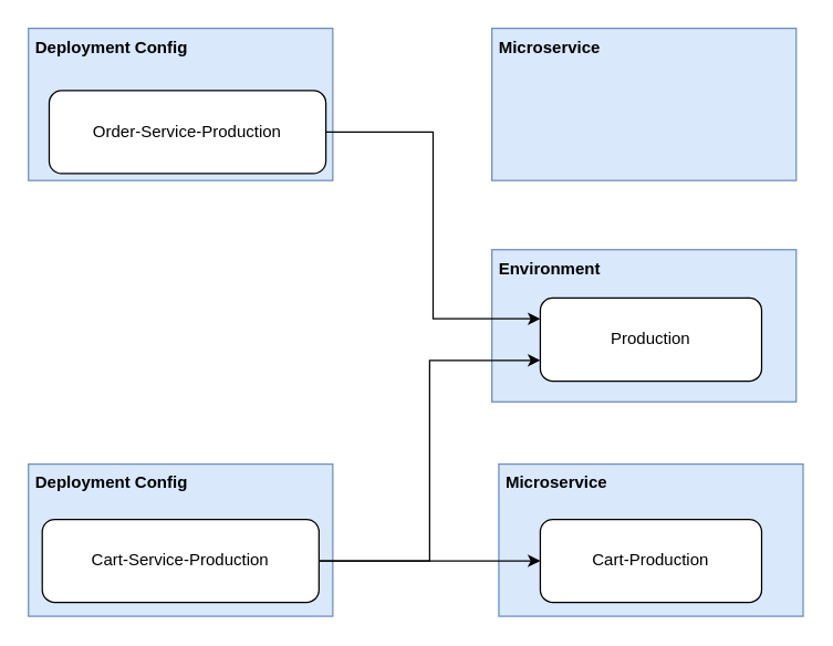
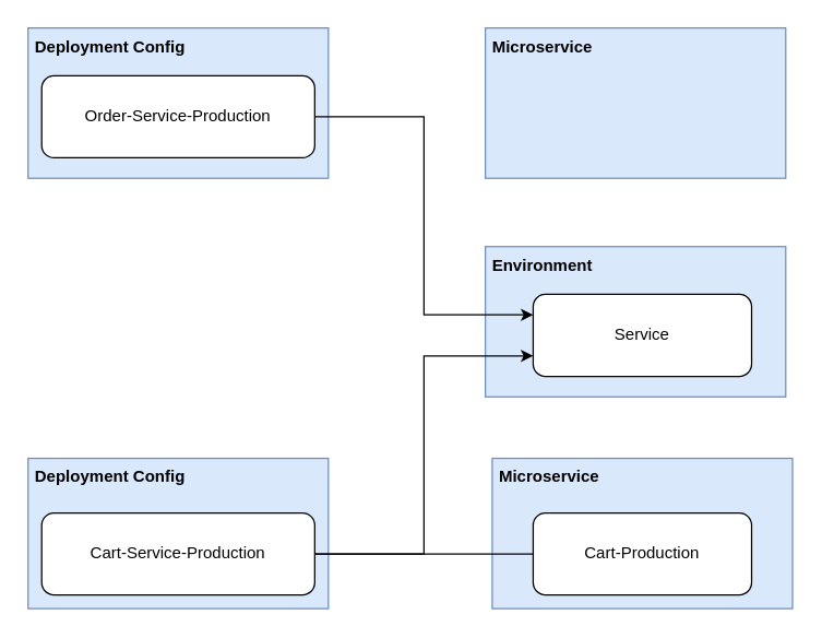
  <mxCell id="0" />
  <mxCell id="1" parent="0" />
  <mxCell id="2" value="&lt;b&gt;&amp;nbsp;Environment&lt;/b&gt;" style="rounded=0;whiteSpace=wrap;html=1;align=left;verticalAlign=top;fillColor=#dae8fc;strokeColor=#6c8ebf;" parent="1" vertex="1"><mxGeometry x="355" y="180" width="220" height="110" as="geometry" /></mxCell>
  <mxCell id="3" value="&lt;b&gt;&amp;nbsp;Microservice&lt;/b&gt;" style="rounded=0;whiteSpace=wrap;html=1;align=left;verticalAlign=top;fillColor=#dae8fc;strokeColor=#6c8ebf;" parent="1" vertex="1"><mxGeometry x="355" y="20" width="220" height="110" as="geometry" /></mxCell>
  <mxCell id="4" value="&lt;b&gt;&amp;nbsp;Microservice&lt;/b&gt;" style="rounded=0;whiteSpace=wrap;html=1;align=left;verticalAlign=top;fillColor=#dae8fc;strokeColor=#6c8ebf;" parent="1" vertex="1"><mxGeometry x="360" y="335" width="220" height="110" as="geometry" /></mxCell>
  <mxCell id="5" value="&lt;b&gt;&amp;nbsp;Deployment Config&lt;/b&gt;" style="rounded=0;whiteSpace=wrap;html=1;align=left;verticalAlign=top;fillColor=#dae8fc;strokeColor=#6c8ebf;" parent="1" vertex="1"><mxGeometry x="20" y="20" width="220" height="110" as="geometry" /></mxCell>
  <mxCell id="6" value="&lt;b&gt;&amp;nbsp;Deployment Config&lt;/b&gt;" style="rounded=0;whiteSpace=wrap;html=1;align=left;verticalAlign=top;fillColor=#dae8fc;strokeColor=#6c8ebf;" parent="1" vertex="1"><mxGeometry x="20" y="335" width="220" height="110" as="geometry" /></mxCell>
  <mxCell id="7" style="edgeStyle=orthogonalEdgeStyle;rounded=0;orthogonalLoop=1;jettySize=auto;html=1;entryX=0;entryY=0.25;entryDx=0;entryDy=0;" parent="1" source="8" target="9" edge="1"><mxGeometry relative="1" as="geometry" /></mxCell>
- <mxCell id="8" value="Order-Service-Production" style="rounded=1;whiteSpace=wrap;html=1;" parent="1" vertex="1"><mxGeometry x="35" y="65" width="200" height="60" as="geometry" /></mxCell>
- <mxCell id="9" value="Production" style="rounded=1;whiteSpace=wrap;html=1;" parent="1" vertex="1"><mxGeometry x="390" y="215" width="160" height="60" as="geometry" /></mxCell>
+ <mxCell id="8" value="Order-Service-Production" style="rounded=1;whiteSpace=wrap;html=1;" parent="1" vertex="1"><mxGeometry x="30" y="55" width="200" height="60" as="geometry" /></mxCell>
+ <mxCell id="9" value="Service" style="rounded=1;whiteSpace=wrap;html=1;" parent="1" vertex="1"><mxGeometry x="390" y="215" width="160" height="60" as="geometry" /></mxCell>
  <mxCell id="10" value="Cart-Production" style="rounded=1;whiteSpace=wrap;html=1;" parent="1" vertex="1"><mxGeometry x="390" y="375" width="160" height="60" as="geometry" /></mxCell>
- <mxCell id="11" style="edgeStyle=orthogonalEdgeStyle;rounded=0;orthogonalLoop=1;jettySize=auto;html=1;entryX=0;entryY=0.5;entryDx=0;entryDy=0;" parent="1" source="13" target="10" edge="1"><mxGeometry relative="1" as="geometry" /></mxCell>
+ <mxCell id="11" style="edgeStyle=orthogonalEdgeStyle;rounded=0;orthogonalLoop=1;jettySize=auto;html=1;entryX=0;entryY=0.5;entryDx=0;entryDy=0;endArrow=none;" parent="1" source="13" target="10" edge="1"><mxGeometry relative="1" as="geometry" /></mxCell>
  <mxCell id="12" style="edgeStyle=orthogonalEdgeStyle;rounded=0;orthogonalLoop=1;jettySize=auto;html=1;entryX=0;entryY=0.75;entryDx=0;entryDy=0;" parent="1" source="13" target="9" edge="1"><mxGeometry relative="1" as="geometry"><mxPoint x="380" y="265" as="targetPoint" /></mxGeometry></mxCell>
  <mxCell id="13" value="Cart-Service-Production" style="rounded=1;whiteSpace=wrap;html=1;" parent="1" vertex="1"><mxGeometry x="30" y="375" width="200" height="60" as="geometry" /></mxCell>
